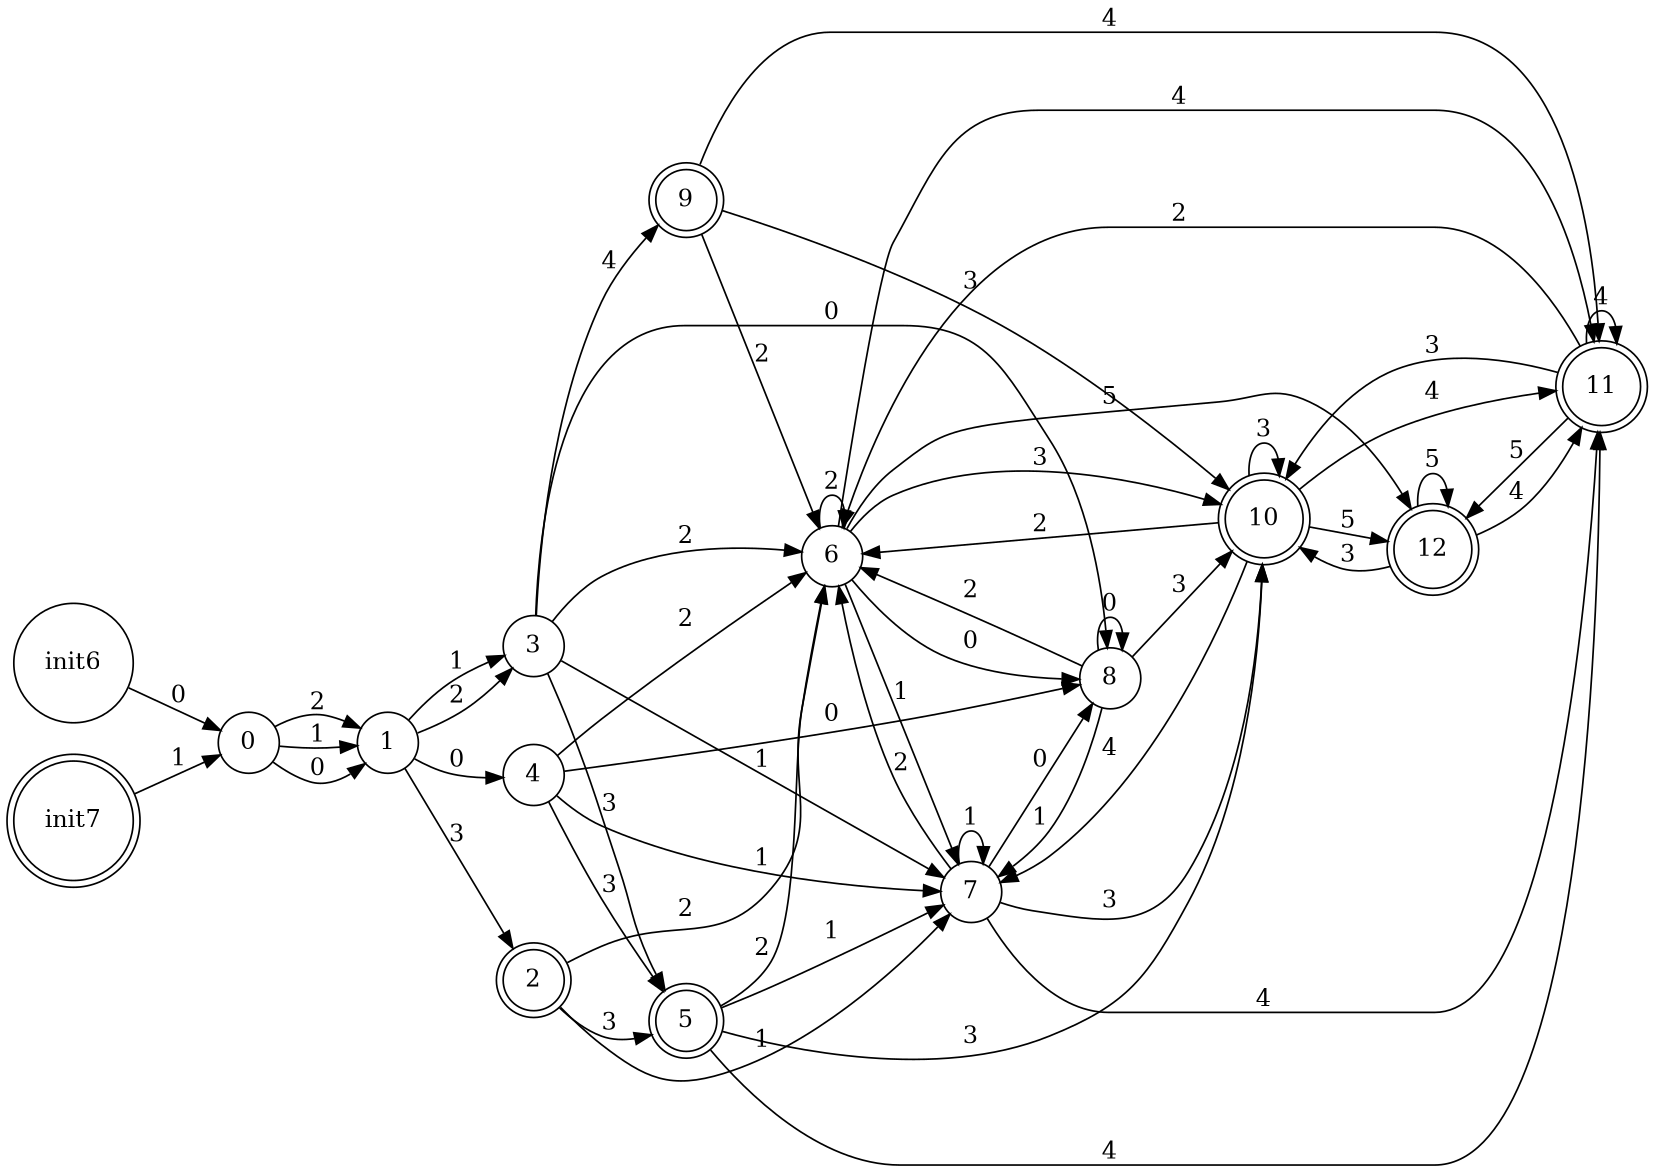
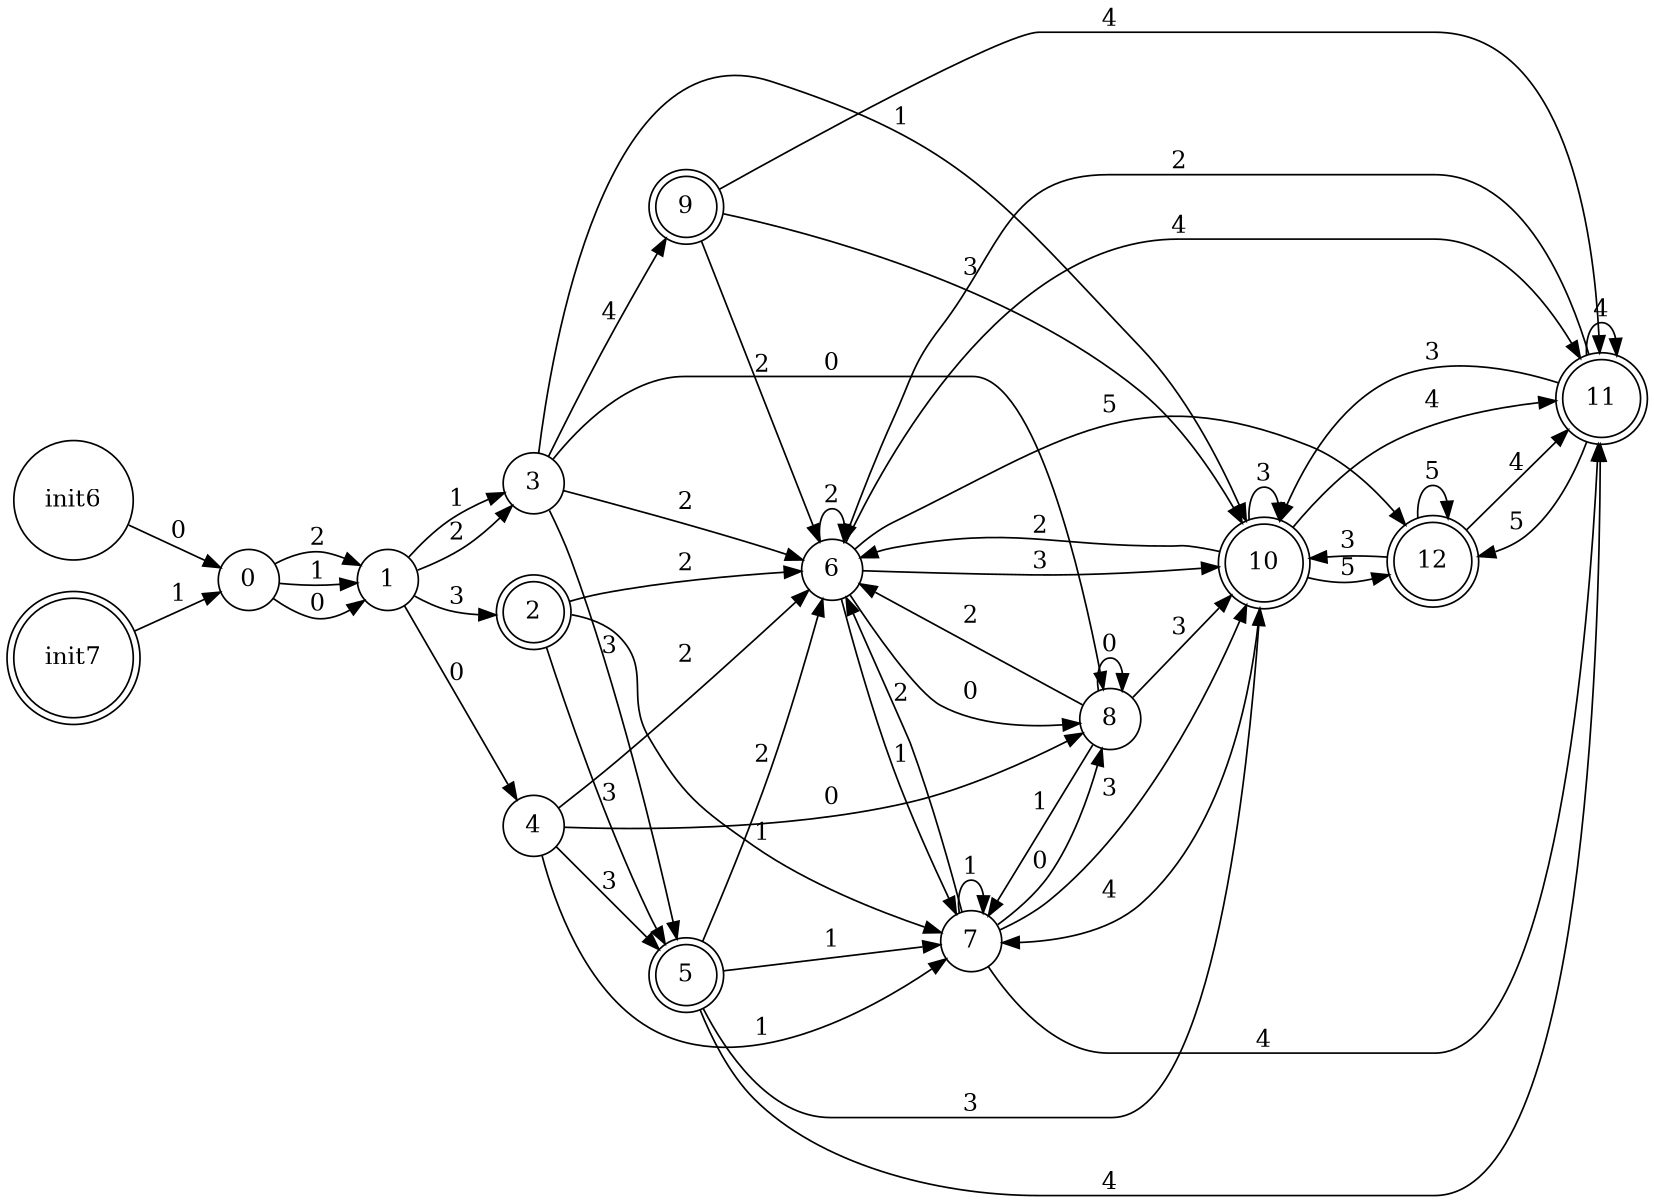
  digraph {
    rankdir=LR
    node [shape=circle]
    2 [shape=doublecircle]
    5 [shape=doublecircle]
    6
    7
    10 [shape=doublecircle]
    11 [shape=doublecircle]
    12 [shape=doublecircle]
    8
    9 [shape=doublecircle]
    init6 [width=0.01]
    0
    1
    3
    4
    init7 [shape=doublecircle width=0.01]
    2 -> 5 [label=3]
    2 -> 6 [label=2]
    2 -> 7 [label=1]
    5 -> 6 [label=2]
    5 -> 7 [label=1]
    5 -> 10 [label=3]
    5 -> 11 [label=4]
    6 -> 6 [label=2]
    6 -> 7 [label=1]
    6 -> 10 [label=3]
    6 -> 11 [label=4]
    6 -> 12 [label=5]
    6 -> 8 [label=0]
    7 -> 6 [label=2]
    7 -> 7 [label=1]
    7 -> 10 [label=3]
    7 -> 11 [label=4]
    7 -> 8 [label=0]
    10 -> 6 [label=2]
    10 -> 7 [label=4]
    10 -> 10 [label=3]
    10 -> 11 [label=4]
    10 -> 12 [label=5]
    11 -> 6 [label=2]
    11 -> 10 [label=3]
    11 -> 11 [label=4]
    11 -> 12 [label=5]
    12 -> 10 [label=3]
    12 -> 11 [label=4]
    12 -> 12 [label=5]
    8 -> 6 [label=2]
    8 -> 7 [label=1]
    8 -> 10 [label=3]
    8 -> 8 [label=0]
    9 -> 6 [label=2]
    9 -> 10 [label=3]
    9 -> 11 [label=4]
    init6 -> 0 [label=0]
    0 -> 1 [label=2]
    0 -> 1 [label=1]
    0 -> 1 [label=0]
    1 -> 2 [label=3]
    1 -> 3 [label=2]
    1 -> 3 [label=1]
    1 -> 4 [label=0]
    3 -> 5 [label=3]
    3 -> 6 [label=2]
-   3 -> 7 [label=1]
+   3 -> 10 [label=1]
    3 -> 8 [label=0]
    3 -> 9 [label=4]
    4 -> 5 [label=3]
    4 -> 6 [label=2]
    4 -> 7 [label=1]
    4 -> 8 [label=0]
    init7 -> 0 [label=1]
  }
